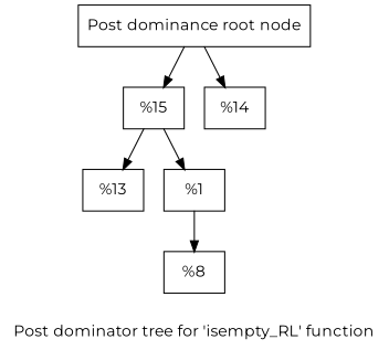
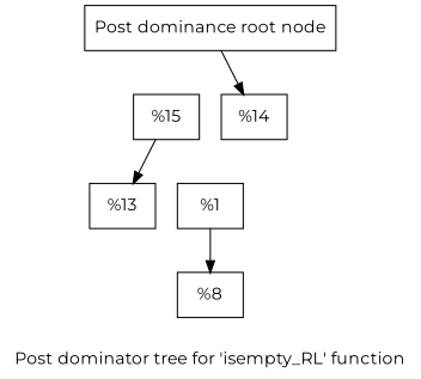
  digraph {
    fontname=Montserrat
    label="Post dominator tree for 'isempty_RL' function"
    node [fontname=Montserrat shape=record]
    edge [fontname=Montserrat]
    n1 [label="{Post dominance root node}"]
    n2 [label="{%15}"]
    n3 [label="{%14}"]
    n4 [label="{%13}"]
    n5 [label="{%1}"]
    n6 [label="{%8}"]
-   n1 -> n2
    n1 -> n3
    n2 -> n4
-   n2 -> n5
    n5 -> n6
  }
